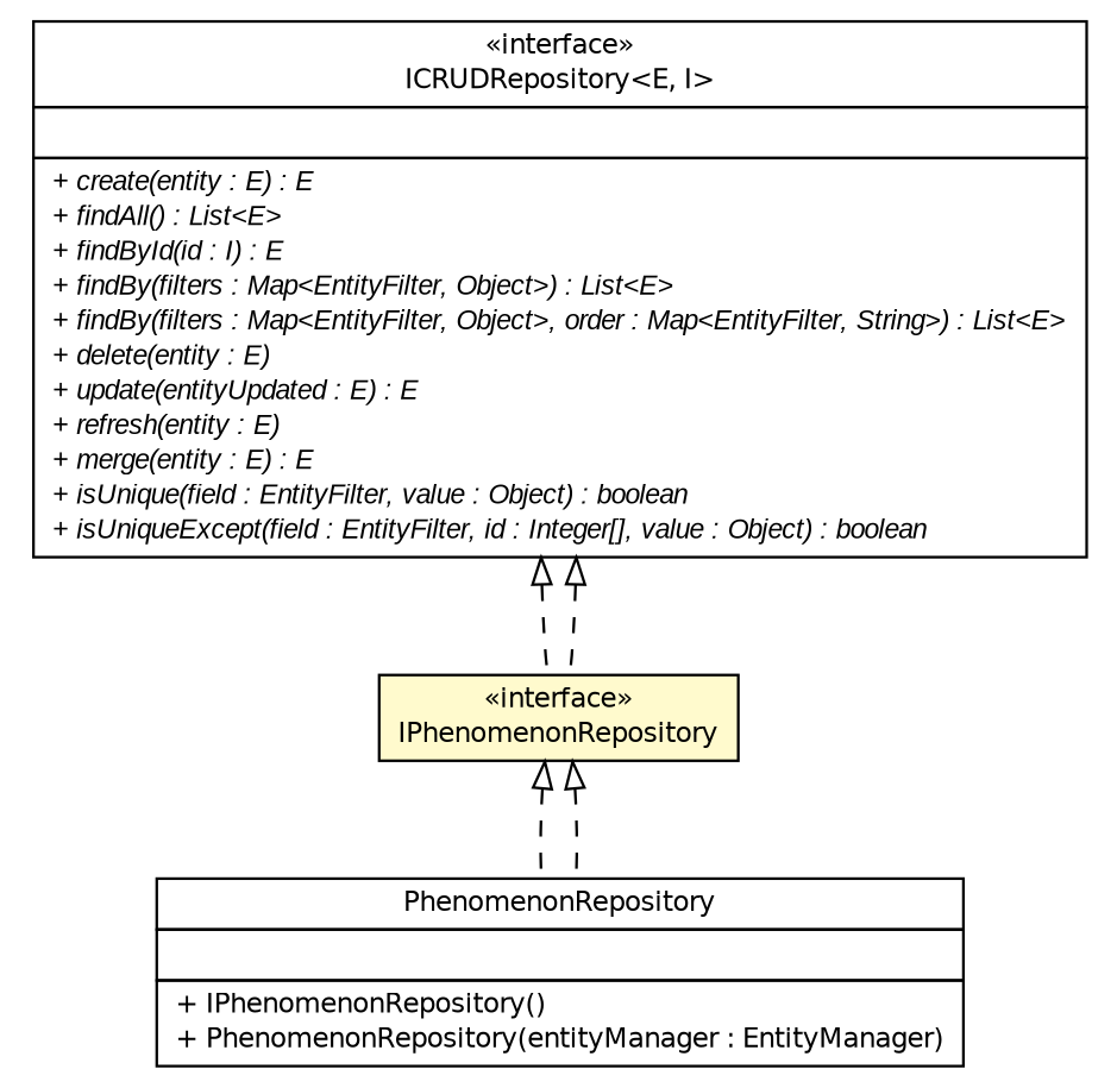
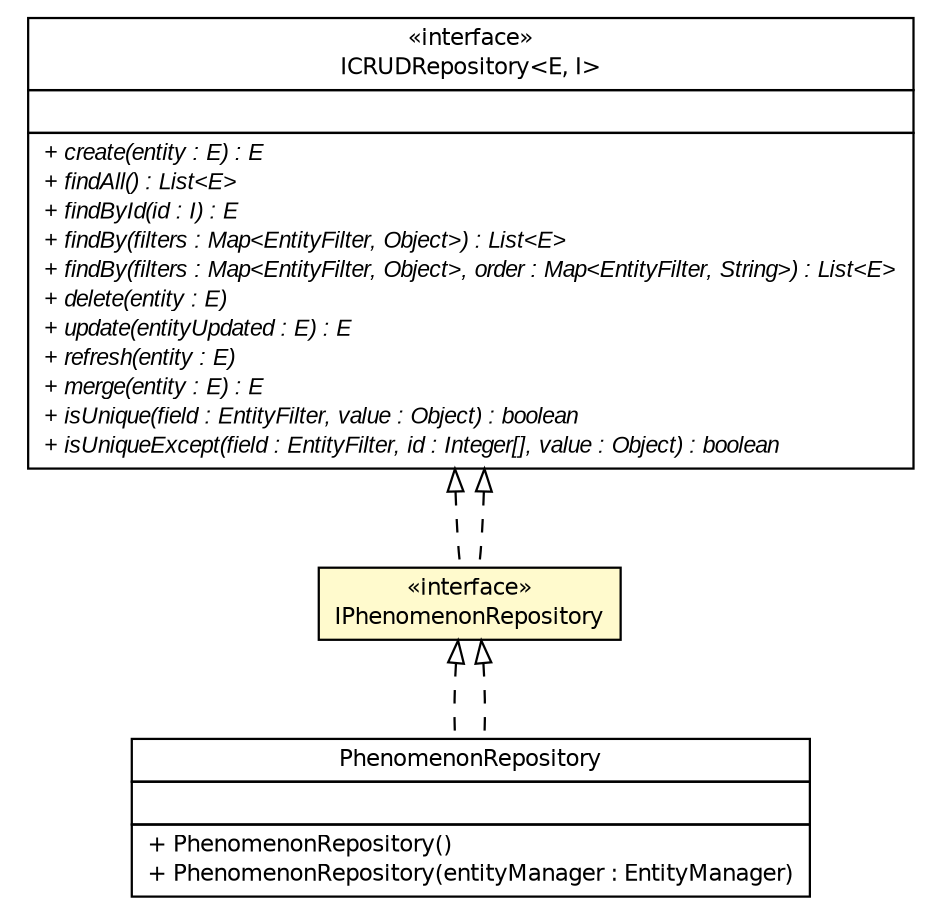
  digraph {
    nodesep=0.25
    ranksep=0.5
    fontname="DejaVu Sans"
    node [fontcolor=black fontname="DejaVu Sans" fontsize=10.0 shape=plaintext]
    edge [arrowtail=empty dir=back fontname="DejaVu Sans" fontsize=10 headport=p labelfontname=arial labelfontsize=10 style=dashed tailport=p]
    n1 [label=<<table title="gov.sandia.cf.dao.ICRUDRepository" border="0" cellborder="1" cellspacing="0" cellpadding="2" port="p" href="./ICRUDRepository.html"> 		<tr><td><table border="0" cellspacing="0" cellpadding="1"> <tr><td align="center" balign="center"> &#171;interface&#187; </td></tr> <tr><td align="center" balign="center"> ICRUDRepository&lt;E, I&gt; </td></tr> 		</table></td></tr> 		<tr><td><table border="0" cellspacing="0" cellpadding="1"> <tr><td align="left" balign="left">  </td></tr> 		</table></td></tr> 		<tr><td><table border="0" cellspacing="0" cellpadding="1"> <tr><td align="left" balign="left"><font face="arial italic" point-size="10.0"> + create(entity : E) : E </font></td></tr> <tr><td align="left" balign="left"><font face="arial italic" point-size="10.0"> + findAll() : List&lt;E&gt; </font></td></tr> <tr><td align="left" balign="left"><font face="arial italic" point-size="10.0"> + findById(id : I) : E </font></td></tr> <tr><td align="left" balign="left"><font face="arial italic" point-size="10.0"> + findBy(filters : Map&lt;EntityFilter, Object&gt;) : List&lt;E&gt; </font></td></tr> <tr><td align="left" balign="left"><font face="arial italic" point-size="10.0"> + findBy(filters : Map&lt;EntityFilter, Object&gt;, order : Map&lt;EntityFilter, String&gt;) : List&lt;E&gt; </font></td></tr> <tr><td align="left" balign="left"><font face="arial italic" point-size="10.0"> + delete(entity : E) </font></td></tr> <tr><td align="left" balign="left"><font face="arial italic" point-size="10.0"> + update(entityUpdated : E) : E </font></td></tr> <tr><td align="left" balign="left"><font face="arial italic" point-size="10.0"> + refresh(entity : E) </font></td></tr> <tr><td align="left" balign="left"><font face="arial italic" point-size="10.0"> + merge(entity : E) : E </font></td></tr> <tr><td align="left" balign="left"><font face="arial italic" point-size="10.0"> + isUnique(field : EntityFilter, value : Object) : boolean </font></td></tr> <tr><td align="left" balign="left"><font face="arial italic" point-size="10.0"> + isUniqueExcept(field : EntityFilter, id : Integer[], value : Object) : boolean </font></td></tr> 		</table></td></tr> 		</table>>]
    n2 [label=<<table title="gov.sandia.cf.dao.IPhenomenonRepository" border="0" cellborder="1" cellspacing="0" cellpadding="2" port="p" bgcolor="lemonChiffon" href="./IPhenomenonRepository.html"> 		<tr><td><table border="0" cellspacing="0" cellpadding="1"> <tr><td align="center" balign="center"> &#171;interface&#187; </td></tr> <tr><td align="center" balign="center"> IPhenomenonRepository </td></tr> 		</table></td></tr> 		</table>>]
-   n3 [label=<<table title="gov.sandia.cf.dao.impl.PhenomenonRepository" border="0" cellborder="1" cellspacing="0" cellpadding="2" port="p" href="./impl/PhenomenonRepository.html"> 		<tr><td><table border="0" cellspacing="0" cellpadding="1"> <tr><td align="center" balign="center"> PhenomenonRepository </td></tr> 		</table></td></tr> 		<tr><td><table border="0" cellspacing="0" cellpadding="1"> <tr><td align="left" balign="left">  </td></tr> 		</table></td></tr> 		<tr><td><table border="0" cellspacing="0" cellpadding="1"> <tr><td align="left" balign="left"> + IPhenomenonRepository() </td></tr> <tr><td align="left" balign="left"> + PhenomenonRepository(entityManager : EntityManager) </td></tr> 		</table></td></tr> 		</table>>]
+   n3 [label=<<table title="gov.sandia.cf.dao.impl.PhenomenonRepository" border="0" cellborder="1" cellspacing="0" cellpadding="2" port="p" href="./impl/PhenomenonRepository.html"> 		<tr><td><table border="0" cellspacing="0" cellpadding="1"> <tr><td align="center" balign="center"> PhenomenonRepository </td></tr> 		</table></td></tr> 		<tr><td><table border="0" cellspacing="0" cellpadding="1"> <tr><td align="left" balign="left">  </td></tr> 		</table></td></tr> 		<tr><td><table border="0" cellspacing="0" cellpadding="1"> <tr><td align="left" balign="left"> + PhenomenonRepository() </td></tr> <tr><td align="left" balign="left"> + PhenomenonRepository(entityManager : EntityManager) </td></tr> 		</table></td></tr> 		</table>>]
    n1 -> n2
    n1 -> n2
    n2 -> n3
    n2 -> n3
  }
